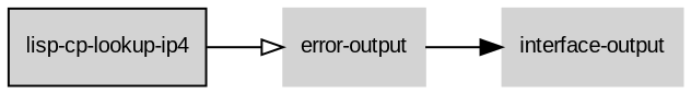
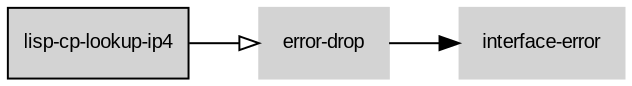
  digraph {
    fontname="Liberation Sans"
    rankdir=LR
    node [color=lightgray fillcolor=lightgray fontcolor=black fontname="Liberation Sans" fontsize=10 shape=box style=filled]
    edge [fontname="Liberation Sans" fontsize=8]
    "lisp-cp-lookup-ip4" [color=black]
-   "error-drop" [label="error-output"]
-   "interface-output"
+   "error-drop"
+   "interface-output" [label="interface-error"]
    "lisp-cp-lookup-ip4" -> "error-drop" [arrowhead=onormal]
    "error-drop" -> "interface-output" [arrowhead=normal]
  }
